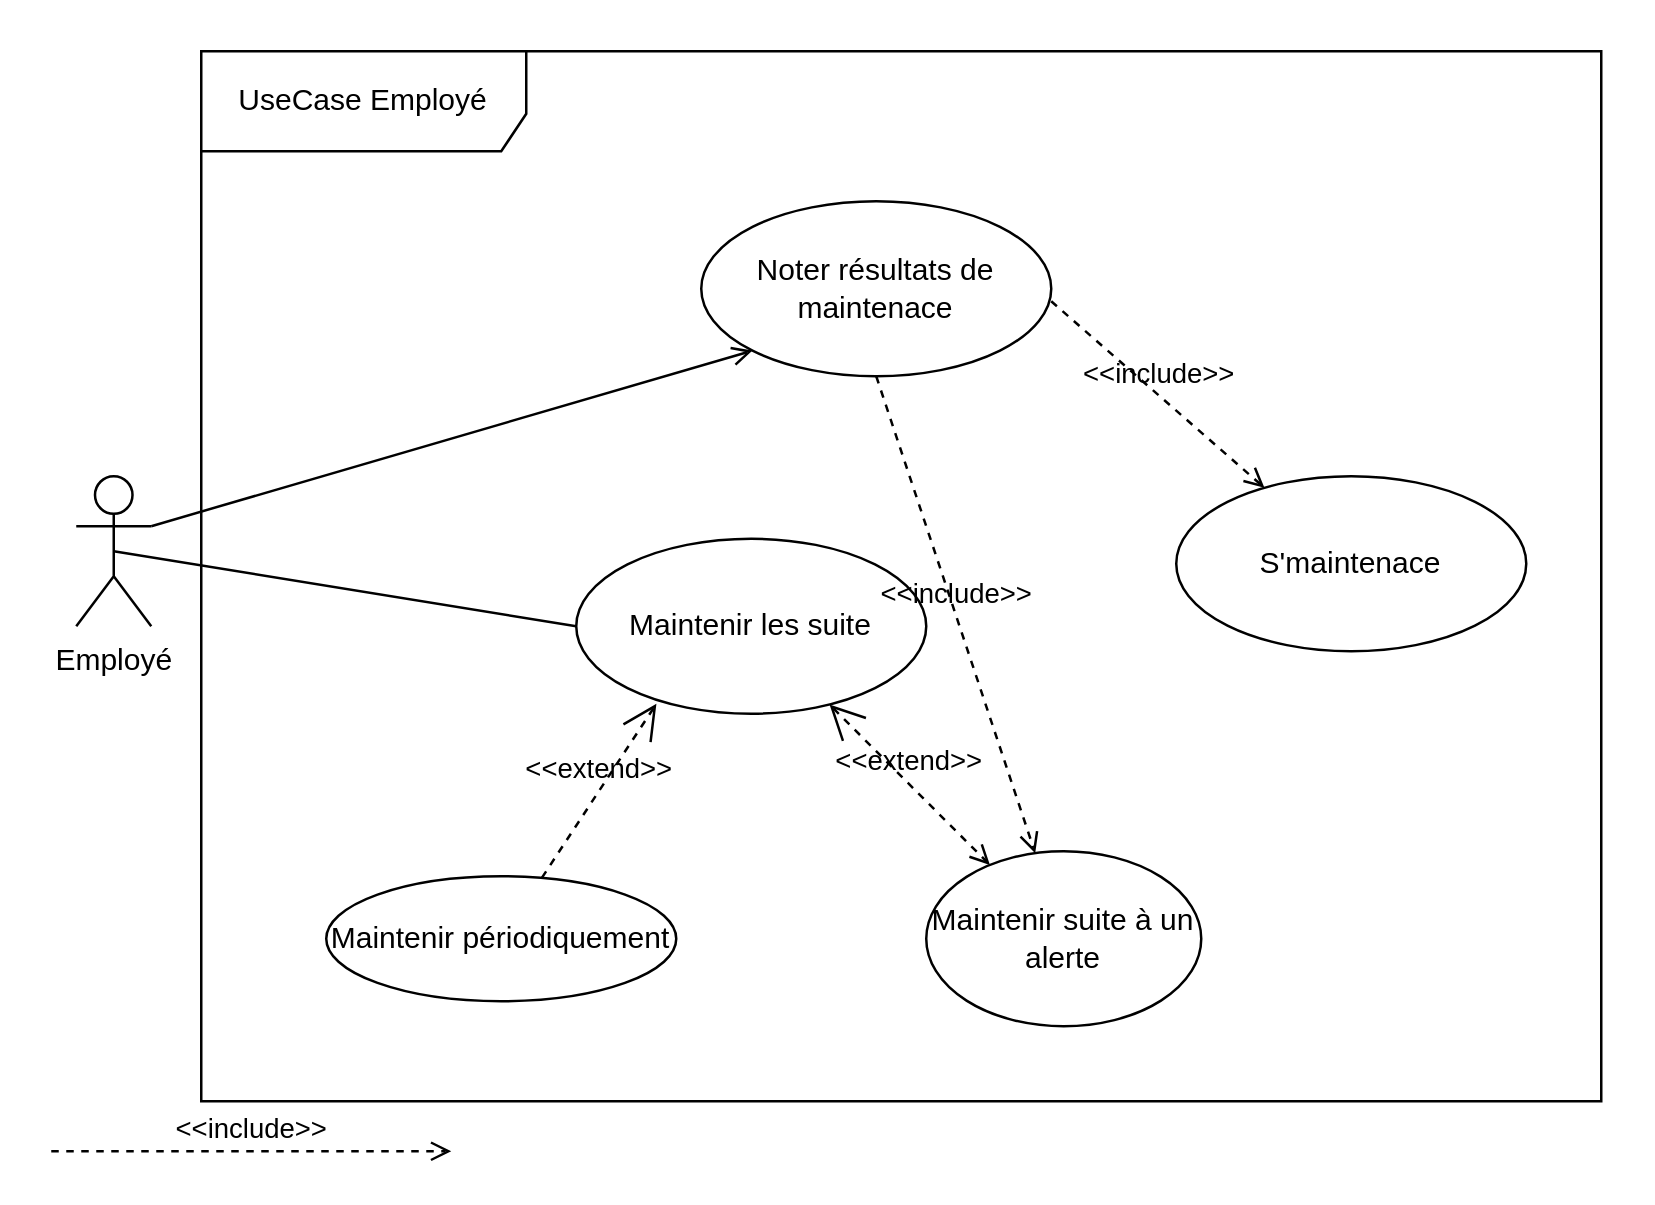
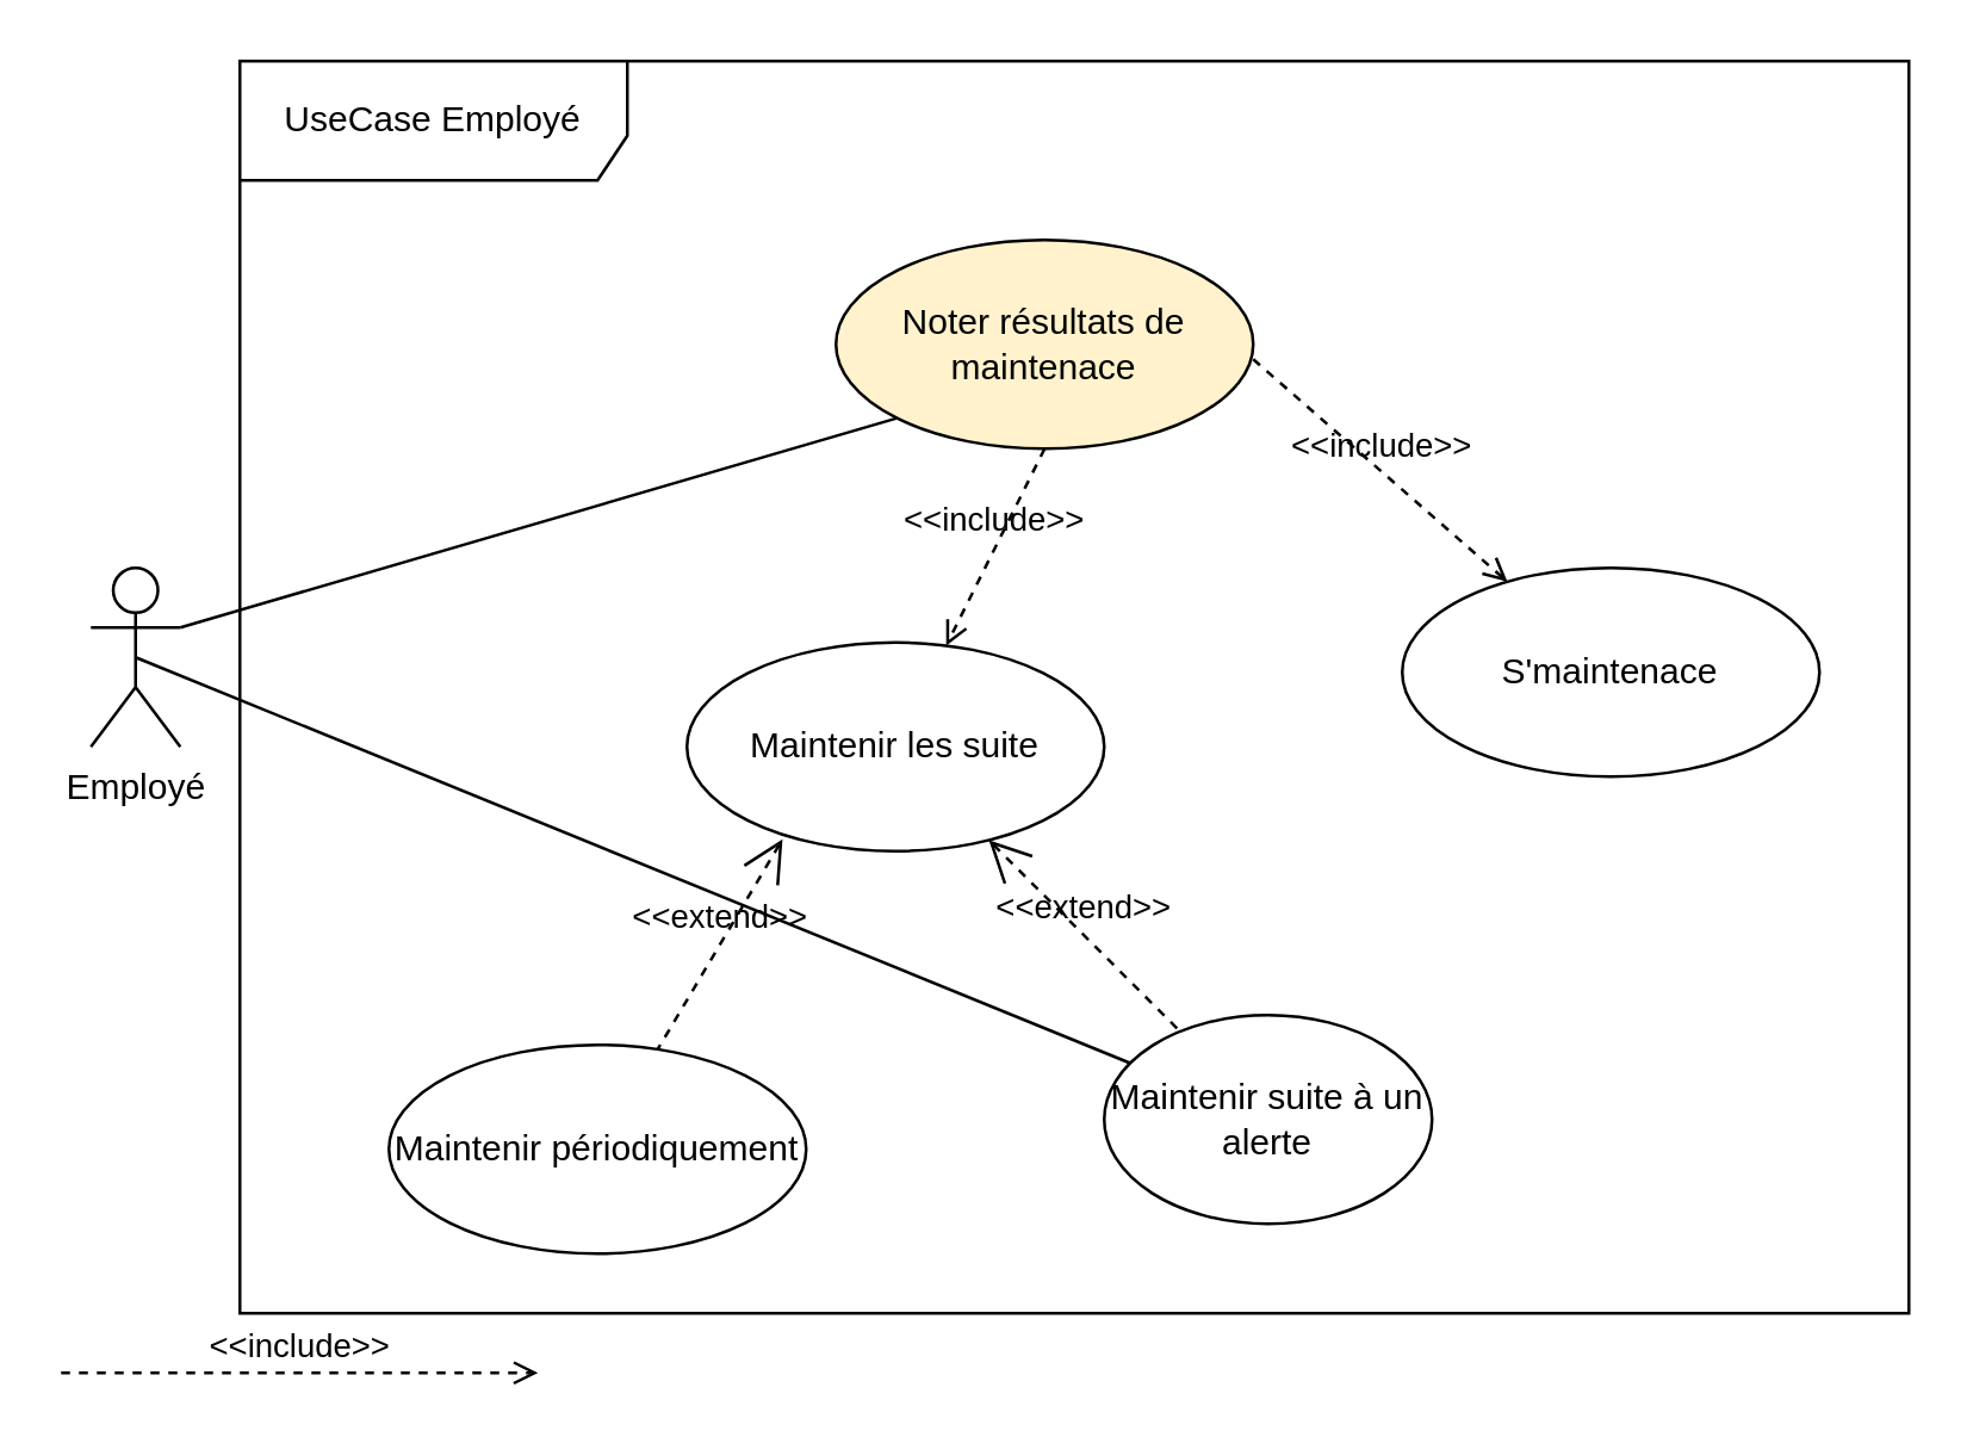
  <mxCell id="0" />
  <mxCell id="1" parent="0" />
  <mxCell id="2" value="UseCase Employé" style="shape=umlFrame;whiteSpace=wrap;html=1;width=130;height=40;" parent="1" vertex="1"><mxGeometry x="80" y="20" width="560" height="420" as="geometry" /></mxCell>
- <mxCell id="3" style="rounded=0;orthogonalLoop=1;jettySize=auto;html=1;exitX=0.5;exitY=0.5;exitDx=0;exitDy=0;exitPerimeter=0;entryX=0;entryY=0.5;entryDx=0;entryDy=0;endArrow=none;endFill=0;" parent="1" source="5" target="6" edge="1"><mxGeometry relative="1" as="geometry" /></mxCell>
- <mxCell id="4" style="edgeStyle=none;rounded=0;orthogonalLoop=1;jettySize=auto;html=1;exitX=1;exitY=0.333;exitDx=0;exitDy=0;exitPerimeter=0;entryX=0;entryY=1;entryDx=0;entryDy=0;endArrow=open;endFill=0;" parent="1" source="5" target="11" edge="1"><mxGeometry relative="1" as="geometry" /></mxCell>
+ <mxCell id="3" style="rounded=0;orthogonalLoop=1;jettySize=auto;html=1;exitX=0.5;exitY=0.5;exitDx=0;exitDy=0;exitPerimeter=0;endArrow=none;endFill=0;" parent="1" source="5" target="8" edge="1"><mxGeometry relative="1" as="geometry" /></mxCell>
+ <mxCell id="4" style="edgeStyle=none;rounded=0;orthogonalLoop=1;jettySize=auto;html=1;exitX=1;exitY=0.333;exitDx=0;exitDy=0;exitPerimeter=0;entryX=0;entryY=1;entryDx=0;entryDy=0;endArrow=none;endFill=0;" parent="1" source="5" target="11" edge="1"><mxGeometry relative="1" as="geometry" /></mxCell>
  <mxCell id="5" value="&lt;div&gt;Employé&lt;/div&gt;" style="shape=umlActor;verticalLabelPosition=bottom;labelBackgroundColor=#ffffff;verticalAlign=top;html=1;outlineConnect=0;" parent="1" vertex="1"><mxGeometry x="30" y="190" width="30" height="60" as="geometry" /></mxCell>
  <mxCell id="6" value="Maintenir les suite" style="ellipse;whiteSpace=wrap;html=1;" parent="1" vertex="1"><mxGeometry x="230" y="215" width="140" height="70" as="geometry" /></mxCell>
- <mxCell id="7" value="Maintenir périodiquement" style="ellipse;whiteSpace=wrap;html=1;" parent="1" vertex="1"><mxGeometry x="130" y="350" width="140" height="50" as="geometry" /></mxCell>
+ <mxCell id="7" value="Maintenir périodiquement" style="ellipse;whiteSpace=wrap;html=1;" parent="1" vertex="1"><mxGeometry x="130" y="350" width="140" height="70" as="geometry" /></mxCell>
  <mxCell id="8" value="Maintenir suite à un alerte" style="ellipse;whiteSpace=wrap;html=1;" parent="1" vertex="1"><mxGeometry x="370" y="340" width="110" height="70" as="geometry" /></mxCell>
  <mxCell id="9" value="&amp;lt;&amp;lt;extend&amp;gt;&amp;gt;" style="edgeStyle=none;html=1;startArrow=open;endArrow=none;startSize=12;verticalAlign=bottom;dashed=1;labelBackgroundColor=none;exitX=0.229;exitY=0.943;exitDx=0;exitDy=0;exitPerimeter=0;" parent="1" source="6" target="7" edge="1"><mxGeometry width="160" relative="1" as="geometry"><mxPoint x="160" y="200" as="sourcePoint" /><mxPoint x="320" y="200" as="targetPoint" /></mxGeometry></mxCell>
- <mxCell id="10" value="&amp;lt;&amp;lt;extend&amp;gt;&amp;gt;" style="edgeStyle=none;html=1;startArrow=open;endArrow=open;startSize=12;verticalAlign=bottom;dashed=1;labelBackgroundColor=none;" parent="1" source="6" target="8" edge="1"><mxGeometry width="160" relative="1" as="geometry"><mxPoint x="222" y="166" as="sourcePoint" /><mxPoint x="198.616" y="260.266" as="targetPoint" /></mxGeometry></mxCell>
- <mxCell id="11" value="Noter résultats de maintenace" style="ellipse;whiteSpace=wrap;html=1;" parent="1" vertex="1"><mxGeometry x="280" y="80" width="140" height="70" as="geometry" /></mxCell>
- <mxCell id="12" value="&amp;lt;&amp;lt;include&amp;gt;&amp;gt;" style="edgeStyle=none;html=1;endArrow=open;verticalAlign=bottom;dashed=1;labelBackgroundColor=none;exitX=0.5;exitY=1;exitDx=0;exitDy=0;" parent="1" source="11" target="8" edge="1"><mxGeometry width="160" relative="1" as="geometry"><mxPoint x="380" y="130" as="sourcePoint" /><mxPoint x="540" y="130" as="targetPoint" /></mxGeometry></mxCell>
+ <mxCell id="10" value="&amp;lt;&amp;lt;extend&amp;gt;&amp;gt;" style="edgeStyle=none;html=1;startArrow=open;endArrow=none;startSize=12;verticalAlign=bottom;dashed=1;labelBackgroundColor=none;" parent="1" source="6" target="8" edge="1"><mxGeometry width="160" relative="1" as="geometry"><mxPoint x="222" y="166" as="sourcePoint" /><mxPoint x="198.616" y="260.266" as="targetPoint" /></mxGeometry></mxCell>
+ <mxCell id="11" value="Noter résultats de maintenace" style="ellipse;whiteSpace=wrap;html=1;fillColor=#fff2cc;" parent="1" vertex="1"><mxGeometry x="280" y="80" width="140" height="70" as="geometry" /></mxCell>
+ <mxCell id="12" value="&amp;lt;&amp;lt;include&amp;gt;&amp;gt;" style="edgeStyle=none;html=1;endArrow=open;verticalAlign=bottom;dashed=1;labelBackgroundColor=none;exitX=0.5;exitY=1;exitDx=0;exitDy=0;" parent="1" source="11" target="6" edge="1"><mxGeometry width="160" relative="1" as="geometry"><mxPoint x="380" y="130" as="sourcePoint" /><mxPoint x="540" y="130" as="targetPoint" /></mxGeometry></mxCell>
  <mxCell id="13" value="S'maintenace" style="ellipse;whiteSpace=wrap;html=1;" vertex="1" parent="1"><mxGeometry x="470" y="190" width="140" height="70" as="geometry" /></mxCell>
  <mxCell id="14" value="&amp;lt;&amp;lt;include&amp;gt;&amp;gt;" style="edgeStyle=none;html=1;endArrow=open;verticalAlign=bottom;dashed=1;labelBackgroundColor=none;" edge="1" parent="1"><mxGeometry width="160" relative="1" as="geometry"><mxPoint x="20" y="460" as="sourcePoint" /><mxPoint x="180" y="460" as="targetPoint" /></mxGeometry></mxCell>
  <mxCell id="15" value="&amp;lt;&amp;lt;include&amp;gt;&amp;gt;" style="edgeStyle=none;html=1;endArrow=open;verticalAlign=bottom;dashed=1;labelBackgroundColor=none;" edge="1" parent="1" target="13"><mxGeometry width="160" relative="1" as="geometry"><mxPoint x="420" y="120" as="sourcePoint" /><mxPoint x="580" y="120" as="targetPoint" /></mxGeometry></mxCell>
